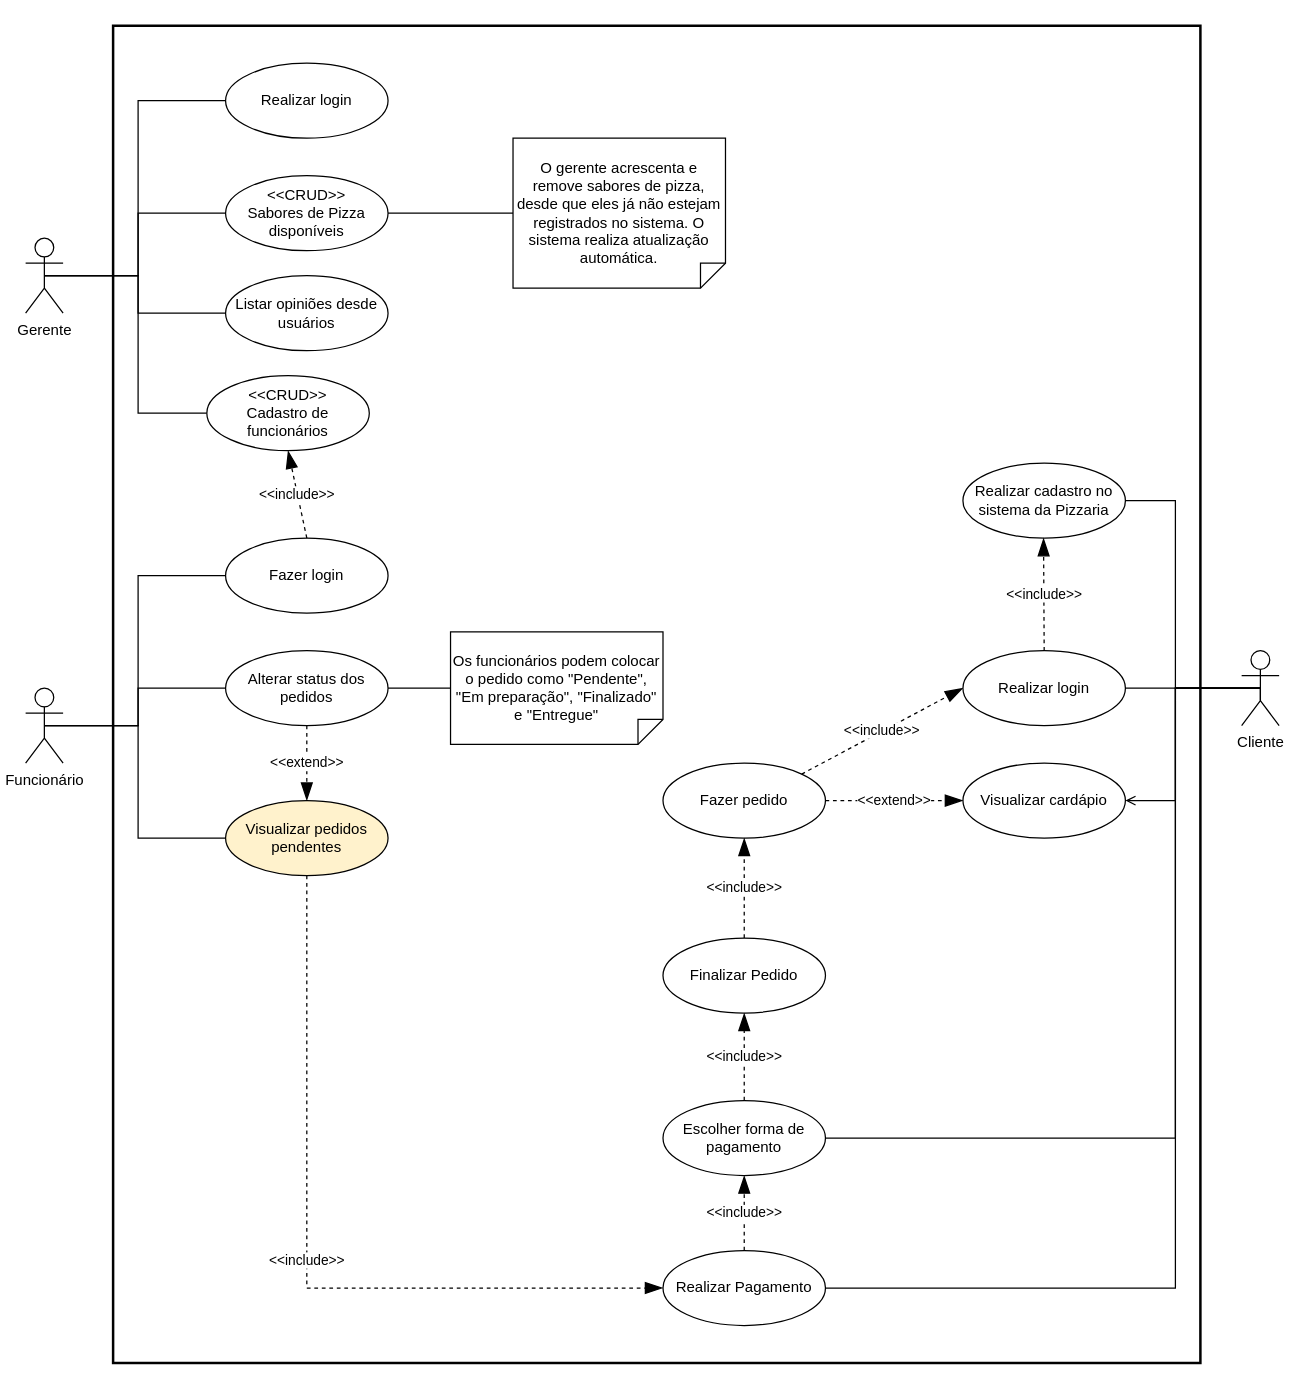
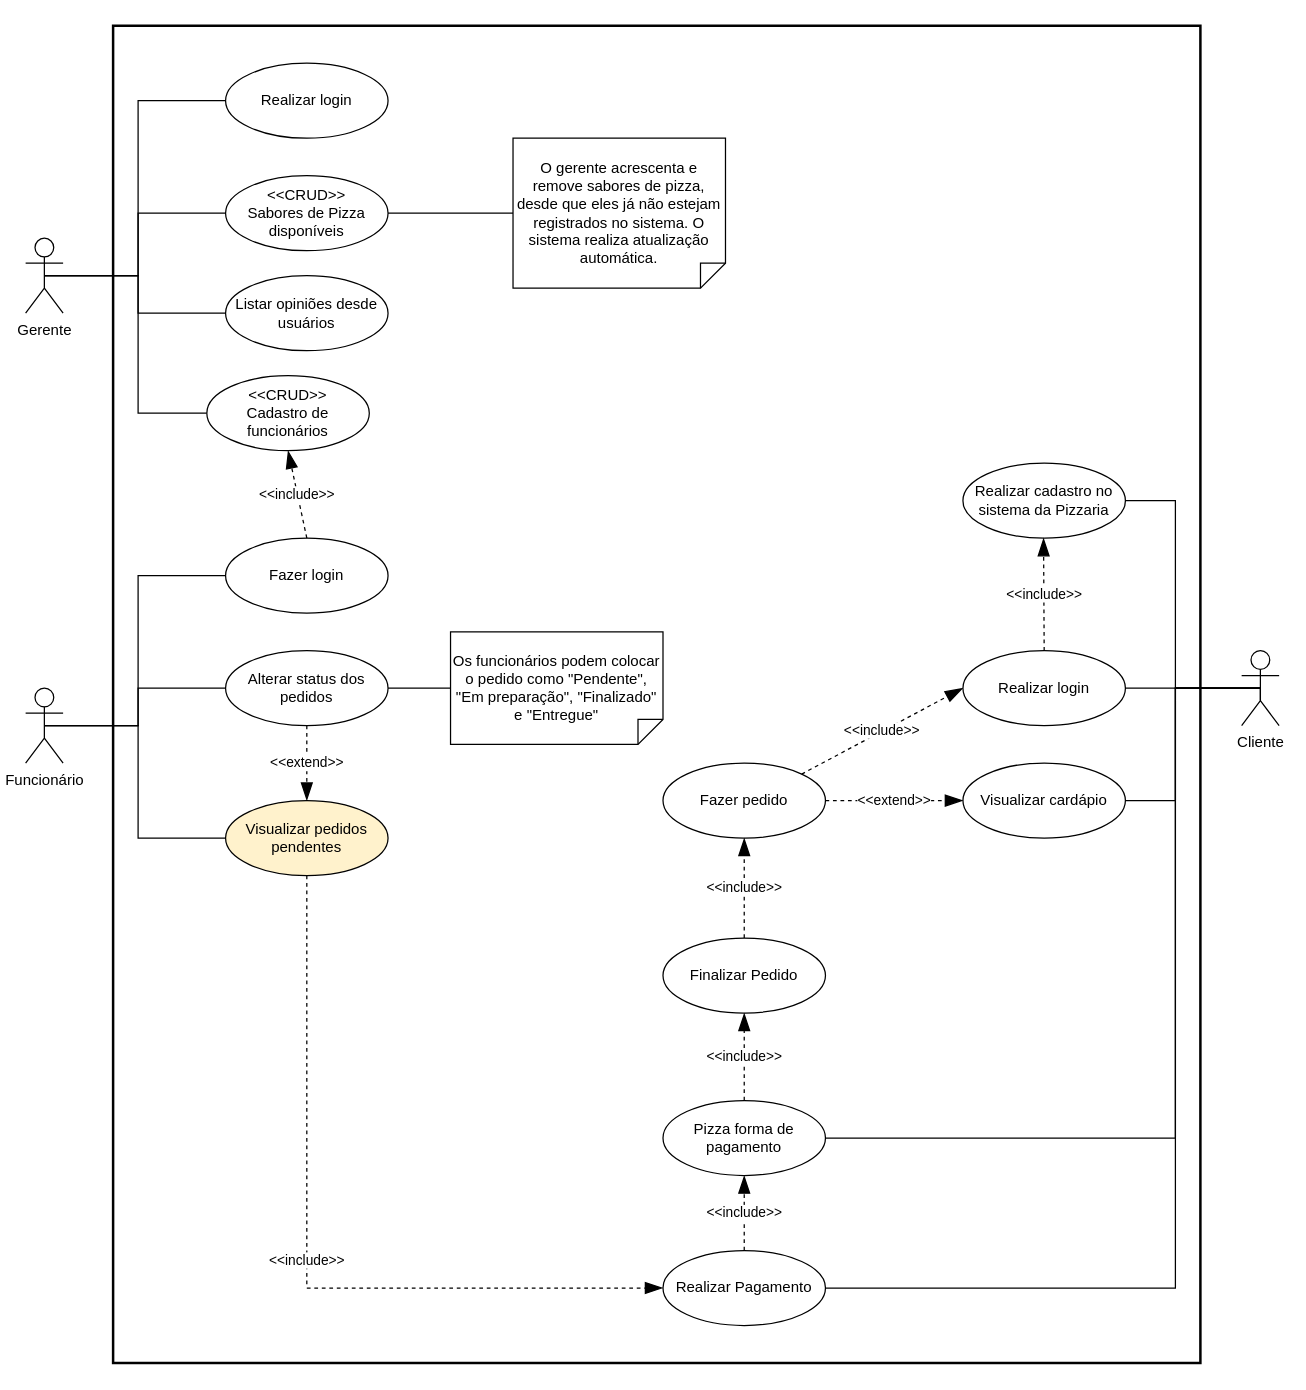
  <mxCell id="0" />
  <mxCell id="1" parent="0" />
  <mxCell id="2" style="edgeStyle=orthogonalEdgeStyle;rounded=0;orthogonalLoop=1;jettySize=auto;html=1;exitX=0.5;exitY=0.5;exitDx=0;exitDy=0;exitPerimeter=0;endArrow=none;endFill=0;" parent="1" source="5" target="9" edge="1"><mxGeometry relative="1" as="geometry"><Array as="points"><mxPoint x="110" y="220" /><mxPoint x="110" y="170" /></Array></mxGeometry></mxCell>
  <mxCell id="3" style="edgeStyle=orthogonalEdgeStyle;rounded=0;orthogonalLoop=1;jettySize=auto;html=1;exitX=0.5;exitY=0.5;exitDx=0;exitDy=0;exitPerimeter=0;entryX=0;entryY=0.5;entryDx=0;entryDy=0;endArrow=none;endFill=0;" parent="1" source="5" target="12" edge="1"><mxGeometry relative="1" as="geometry"><Array as="points"><mxPoint x="110" y="220" /><mxPoint x="110" y="330" /></Array></mxGeometry></mxCell>
  <mxCell id="4" style="edgeStyle=orthogonalEdgeStyle;rounded=0;orthogonalLoop=1;jettySize=auto;html=1;exitX=0.5;exitY=0.5;exitDx=0;exitDy=0;exitPerimeter=0;entryX=0;entryY=0.5;entryDx=0;entryDy=0;endArrow=none;endFill=0;" parent="1" source="5" target="13" edge="1"><mxGeometry relative="1" as="geometry"><Array as="points"><mxPoint x="110" y="220" /><mxPoint x="110" y="250" /></Array></mxGeometry></mxCell>
  <mxCell id="5" value="Gerente" style="shape=umlActor;verticalLabelPosition=bottom;verticalAlign=top;html=1;outlineConnect=0;" parent="1" vertex="1"><mxGeometry x="20" y="190" width="30" height="60" as="geometry" /></mxCell>
  <mxCell id="6" style="edgeStyle=orthogonalEdgeStyle;rounded=0;orthogonalLoop=1;jettySize=auto;html=1;exitX=0.5;exitY=0.5;exitDx=0;exitDy=0;exitPerimeter=0;endArrow=none;endFill=0;" parent="1" source="8" target="15" edge="1"><mxGeometry relative="1" as="geometry"><Array as="points"><mxPoint x="110" y="580" /><mxPoint x="110" y="670" /></Array></mxGeometry></mxCell>
  <mxCell id="7" style="edgeStyle=orthogonalEdgeStyle;rounded=0;orthogonalLoop=1;jettySize=auto;html=1;exitX=0.5;exitY=0.5;exitDx=0;exitDy=0;exitPerimeter=0;entryX=0;entryY=0.5;entryDx=0;entryDy=0;endArrow=none;endFill=0;" parent="1" source="8" target="20" edge="1"><mxGeometry relative="1" as="geometry"><Array as="points"><mxPoint x="110" y="580" /><mxPoint x="110" y="550" /></Array></mxGeometry></mxCell>
  <mxCell id="8" value="Funcionário" style="shape=umlActor;verticalLabelPosition=bottom;verticalAlign=top;html=1;outlineConnect=0;" parent="1" vertex="1"><mxGeometry x="20" y="550" width="30" height="60" as="geometry" /></mxCell>
  <mxCell id="9" value="&amp;lt;&amp;lt;CRUD&amp;gt;&amp;gt;&lt;br&gt;Sabores de Pizza disponíveis" style="ellipse;whiteSpace=wrap;html=1;align=center;" parent="1" vertex="1"><mxGeometry x="180" y="140" width="130" height="60" as="geometry" /></mxCell>
  <mxCell id="10" value="O gerente acrescenta e remove sabores de pizza, desde que eles já não estejam registrados no sistema. O sistema realiza atualização automática." style="shape=note;size=20;whiteSpace=wrap;html=1;direction=south;" parent="1" vertex="1"><mxGeometry x="410" y="110" width="170" height="120" as="geometry" /></mxCell>
  <mxCell id="11" style="edgeStyle=orthogonalEdgeStyle;rounded=0;orthogonalLoop=1;jettySize=auto;html=1;exitX=1;exitY=0.5;exitDx=0;exitDy=0;entryX=0.5;entryY=1;entryDx=0;entryDy=0;entryPerimeter=0;endArrow=none;endFill=0;" parent="1" source="9" target="10" edge="1"><mxGeometry relative="1" as="geometry" /></mxCell>
  <mxCell id="12" value="&amp;lt;&amp;lt;CRUD&amp;gt;&amp;gt;&lt;br&gt;Cadastro de funcionários" style="ellipse;whiteSpace=wrap;html=1;align=center;" parent="1" vertex="1"><mxGeometry x="165" y="300" width="130" height="60" as="geometry" /></mxCell>
  <mxCell id="13" value="Listar opiniões desde usuários" style="ellipse;whiteSpace=wrap;html=1;align=center;" parent="1" vertex="1"><mxGeometry x="180" y="220" width="130" height="60" as="geometry" /></mxCell>
  <mxCell id="14" value="Realizar login" style="ellipse;whiteSpace=wrap;html=1;align=center;" parent="1" vertex="1"><mxGeometry x="180" y="50" width="130" height="60" as="geometry" /></mxCell>
  <mxCell id="15" value="Visualizar pedidos pendentes" style="ellipse;whiteSpace=wrap;html=1;align=center;fillColor=#fff2cc;" parent="1" vertex="1"><mxGeometry x="180" y="640" width="130" height="60" as="geometry" /></mxCell>
  <mxCell id="16" style="edgeStyle=orthogonalEdgeStyle;rounded=0;orthogonalLoop=1;jettySize=auto;html=1;exitX=0.5;exitY=0.5;exitDx=0;exitDy=0;exitPerimeter=0;entryX=1;entryY=0.5;entryDx=0;entryDy=0;endArrow=none;endFill=0;" parent="1" source="19" target="28" edge="1"><mxGeometry relative="1" as="geometry"><Array as="points"><mxPoint x="940" y="550" /><mxPoint x="940" y="400" /></Array></mxGeometry></mxCell>
- <mxCell id="17" style="edgeStyle=orthogonalEdgeStyle;rounded=0;orthogonalLoop=1;jettySize=auto;html=1;exitX=0.5;exitY=0.5;exitDx=0;exitDy=0;exitPerimeter=0;entryX=1;entryY=0.5;entryDx=0;entryDy=0;endArrow=open;endFill=0;" parent="1" source="19" target="25" edge="1"><mxGeometry relative="1" as="geometry"><Array as="points"><mxPoint x="940" y="550" /><mxPoint x="940" y="640" /></Array></mxGeometry></mxCell>
+ <mxCell id="17" style="edgeStyle=orthogonalEdgeStyle;rounded=0;orthogonalLoop=1;jettySize=auto;html=1;exitX=0.5;exitY=0.5;exitDx=0;exitDy=0;exitPerimeter=0;entryX=1;entryY=0.5;entryDx=0;entryDy=0;endArrow=none;endFill=0;" parent="1" source="19" target="25" edge="1"><mxGeometry relative="1" as="geometry"><Array as="points"><mxPoint x="940" y="550" /><mxPoint x="940" y="640" /></Array></mxGeometry></mxCell>
  <mxCell id="18" style="edgeStyle=orthogonalEdgeStyle;rounded=0;orthogonalLoop=1;jettySize=auto;html=1;exitX=0.5;exitY=0.5;exitDx=0;exitDy=0;exitPerimeter=0;entryX=1;entryY=0.5;entryDx=0;entryDy=0;endArrow=none;endFill=0;" parent="1" source="19" target="38" edge="1"><mxGeometry relative="1" as="geometry"><Array as="points"><mxPoint x="940" y="550" /><mxPoint x="940" y="1030" /></Array></mxGeometry></mxCell>
  <mxCell id="19" value="Cliente" style="shape=umlActor;verticalLabelPosition=bottom;verticalAlign=top;html=1;outlineConnect=0;" parent="1" vertex="1"><mxGeometry x="993" y="520" width="30" height="60" as="geometry" /></mxCell>
  <mxCell id="20" value="Alterar status dos pedidos" style="ellipse;whiteSpace=wrap;html=1;align=center;" parent="1" vertex="1"><mxGeometry x="180" y="520" width="130" height="60" as="geometry" /></mxCell>
  <mxCell id="21" value="Fazer login" style="ellipse;whiteSpace=wrap;html=1;align=center;" parent="1" vertex="1"><mxGeometry x="180" y="430" width="130" height="60" as="geometry" /></mxCell>
  <mxCell id="22" style="edgeStyle=orthogonalEdgeStyle;rounded=0;orthogonalLoop=1;jettySize=auto;html=1;exitX=0;exitY=0.5;exitDx=0;exitDy=0;entryX=0.5;entryY=0.5;entryDx=0;entryDy=0;entryPerimeter=0;endArrow=none;endFill=0;" parent="1" source="14" target="5" edge="1"><mxGeometry relative="1" as="geometry"><Array as="points"><mxPoint x="110" y="80" /><mxPoint x="110" y="220" /></Array></mxGeometry></mxCell>
  <mxCell id="23" style="edgeStyle=orthogonalEdgeStyle;rounded=0;orthogonalLoop=1;jettySize=auto;html=1;exitX=0;exitY=0.5;exitDx=0;exitDy=0;entryX=0.5;entryY=0.5;entryDx=0;entryDy=0;entryPerimeter=0;endArrow=none;endFill=0;" parent="1" source="21" target="8" edge="1"><mxGeometry relative="1" as="geometry"><Array as="points"><mxPoint x="110" y="460" /><mxPoint x="110" y="580" /></Array></mxGeometry></mxCell>
  <mxCell id="24" value="&amp;lt;&amp;lt;include&amp;gt;&amp;gt;" style="endArrow=blockThin;endSize=12;dashed=1;html=1;rounded=0;exitX=0.5;exitY=0;exitDx=0;exitDy=0;entryX=0.5;entryY=1;entryDx=0;entryDy=0;endFill=1;" parent="1" source="21" target="12" edge="1"><mxGeometry width="160" relative="1" as="geometry"><mxPoint x="-10" y="320" as="sourcePoint" /><mxPoint x="150" y="320" as="targetPoint" /></mxGeometry></mxCell>
  <mxCell id="25" value="Visualizar cardápio" style="ellipse;whiteSpace=wrap;html=1;align=center;" parent="1" vertex="1"><mxGeometry x="770" y="610" width="130" height="60" as="geometry" /></mxCell>
  <mxCell id="26" value="Fazer pedido" style="ellipse;whiteSpace=wrap;html=1;align=center;" parent="1" vertex="1"><mxGeometry x="530" y="610" width="130" height="60" as="geometry" /></mxCell>
  <mxCell id="27" value="&amp;lt;&amp;lt;extend&amp;gt;&amp;gt;" style="endArrow=blockThin;endSize=12;dashed=1;html=1;rounded=0;exitX=1;exitY=0.5;exitDx=0;exitDy=0;endFill=1;" parent="1" source="26" edge="1"><mxGeometry width="160" relative="1" as="geometry"><mxPoint x="348" y="690" as="sourcePoint" /><mxPoint x="770" y="640" as="targetPoint" /></mxGeometry></mxCell>
  <mxCell id="28" value="Realizar cadastro no sistema da Pizzaria" style="ellipse;whiteSpace=wrap;html=1;align=center;" parent="1" vertex="1"><mxGeometry x="770" y="370" width="130" height="60" as="geometry" /></mxCell>
  <mxCell id="29" value="Realizar login" style="ellipse;whiteSpace=wrap;html=1;align=center;" parent="1" vertex="1"><mxGeometry x="770" y="520" width="130" height="60" as="geometry" /></mxCell>
  <mxCell id="30" style="edgeStyle=orthogonalEdgeStyle;rounded=0;orthogonalLoop=1;jettySize=auto;html=1;exitX=1;exitY=0.5;exitDx=0;exitDy=0;entryX=0.5;entryY=0.5;entryDx=0;entryDy=0;entryPerimeter=0;endArrow=none;endFill=0;" parent="1" source="29" target="19" edge="1"><mxGeometry relative="1" as="geometry"><Array as="points"><mxPoint x="900" y="550" /></Array></mxGeometry></mxCell>
  <mxCell id="31" value="&amp;lt;&amp;lt;include&amp;gt;&amp;gt;" style="endArrow=blockThin;endSize=12;dashed=1;html=1;rounded=0;exitX=0.5;exitY=0;exitDx=0;exitDy=0;entryX=0.5;entryY=1;entryDx=0;entryDy=0;endFill=1;" parent="1" source="29" edge="1"><mxGeometry width="160" relative="1" as="geometry"><mxPoint x="834.5" y="510" as="sourcePoint" /><mxPoint x="834.5" y="430" as="targetPoint" /></mxGeometry></mxCell>
  <mxCell id="32" value="&amp;lt;&amp;lt;include&amp;gt;&amp;gt;" style="endArrow=blockThin;endSize=12;dashed=1;html=1;rounded=0;exitX=1;exitY=0;exitDx=0;exitDy=0;endFill=1;" parent="1" source="26" edge="1"><mxGeometry width="160" relative="1" as="geometry"><mxPoint x="690.5" y="595" as="sourcePoint" /><mxPoint x="770" y="550" as="targetPoint" /></mxGeometry></mxCell>
  <mxCell id="33" value="Finalizar Pedido" style="ellipse;whiteSpace=wrap;html=1;align=center;" parent="1" vertex="1"><mxGeometry x="530" y="750" width="130" height="60" as="geometry" /></mxCell>
  <mxCell id="34" value="&amp;lt;&amp;lt;include&amp;gt;&amp;gt;" style="endArrow=blockThin;endSize=12;dashed=1;html=1;rounded=0;endFill=1;entryX=0.5;entryY=1;entryDx=0;entryDy=0;exitX=0.5;exitY=0;exitDx=0;exitDy=0;" parent="1" source="33" target="26" edge="1"><mxGeometry width="160" relative="1" as="geometry"><mxPoint x="720" y="740" as="sourcePoint" /><mxPoint x="605" y="750" as="targetPoint" /></mxGeometry></mxCell>
- <mxCell id="35" value="Escolher forma de pagamento" style="ellipse;whiteSpace=wrap;html=1;align=center;" parent="1" vertex="1"><mxGeometry x="530" y="880" width="130" height="60" as="geometry" /></mxCell>
+ <mxCell id="35" value="Pizza forma de pagamento" style="ellipse;whiteSpace=wrap;html=1;align=center;" parent="1" vertex="1"><mxGeometry x="530" y="880" width="130" height="60" as="geometry" /></mxCell>
  <mxCell id="36" style="edgeStyle=orthogonalEdgeStyle;rounded=0;orthogonalLoop=1;jettySize=auto;html=1;endArrow=none;endFill=0;" parent="1" edge="1"><mxGeometry relative="1" as="geometry"><mxPoint x="660" y="910" as="sourcePoint" /><mxPoint x="1008" y="560" as="targetPoint" /><Array as="points"><mxPoint x="940" y="910" /><mxPoint x="940" y="550" /><mxPoint x="1008" y="550" /></Array></mxGeometry></mxCell>
  <mxCell id="37" value="&amp;lt;&amp;lt;include&amp;gt;&amp;gt;" style="endArrow=blockThin;endSize=12;dashed=1;html=1;rounded=0;endFill=1;entryX=0.5;entryY=1;entryDx=0;entryDy=0;exitX=0.5;exitY=0;exitDx=0;exitDy=0;" parent="1" source="35" target="33" edge="1"><mxGeometry width="160" relative="1" as="geometry"><mxPoint x="690" y="840" as="sourcePoint" /><mxPoint x="605" y="760" as="targetPoint" /></mxGeometry></mxCell>
  <mxCell id="38" value="Realizar Pagamento" style="ellipse;whiteSpace=wrap;html=1;align=center;" parent="1" vertex="1"><mxGeometry x="530" y="1000" width="130" height="60" as="geometry" /></mxCell>
  <mxCell id="39" value="&amp;lt;&amp;lt;include&amp;gt;&amp;gt;" style="endArrow=blockThin;endSize=12;dashed=1;html=1;rounded=0;exitX=0.5;exitY=0;exitDx=0;exitDy=0;endFill=1;entryX=0.5;entryY=1;entryDx=0;entryDy=0;" parent="1" source="38" target="35" edge="1"><mxGeometry width="160" relative="1" as="geometry"><mxPoint x="480" y="940" as="sourcePoint" /><mxPoint x="480" y="1010" as="targetPoint" /></mxGeometry></mxCell>
  <mxCell id="40" value="Os funcionários podem colocar o pedido como &quot;Pendente&quot;, &quot;Em preparação&quot;, &quot;Finalizado&quot; e &quot;Entregue&quot;" style="shape=note;size=20;whiteSpace=wrap;html=1;direction=south;" parent="1" vertex="1"><mxGeometry x="360" y="505" width="170" height="90" as="geometry" /></mxCell>
  <mxCell id="41" style="edgeStyle=orthogonalEdgeStyle;rounded=0;orthogonalLoop=1;jettySize=auto;html=1;exitX=1;exitY=0.5;exitDx=0;exitDy=0;entryX=0.5;entryY=1;entryDx=0;entryDy=0;entryPerimeter=0;endArrow=none;endFill=0;" parent="1" source="20" target="40" edge="1"><mxGeometry relative="1" as="geometry" /></mxCell>
  <mxCell id="42" value="&amp;lt;&amp;lt;extend&amp;gt;&amp;gt;" style="endArrow=blockThin;endSize=12;dashed=1;html=1;rounded=0;endFill=1;entryX=0.5;entryY=0;entryDx=0;entryDy=0;exitX=0.5;exitY=1;exitDx=0;exitDy=0;" parent="1" source="20" target="15" edge="1"><mxGeometry width="160" relative="1" as="geometry"><mxPoint x="330" y="670" as="sourcePoint" /><mxPoint x="330" y="590" as="targetPoint" /></mxGeometry></mxCell>
  <mxCell id="43" value="&amp;lt;&amp;lt;include&amp;gt;&amp;gt;" style="endArrow=blockThin;endSize=12;dashed=1;html=1;rounded=0;endFill=1;entryX=0;entryY=0.5;entryDx=0;entryDy=0;exitX=0.5;exitY=1;exitDx=0;exitDy=0;edgeStyle=orthogonalEdgeStyle;" parent="1" source="15" target="38" edge="1"><mxGeometry width="160" relative="1" as="geometry"><mxPoint x="320" y="760" as="sourcePoint" /><mxPoint x="320" y="680" as="targetPoint" /></mxGeometry></mxCell>
  <mxCell id="44" value="" style="whiteSpace=wrap;html=1;fillColor=none;strokeWidth=2;imageAspect=0;" vertex="1" parent="1"><mxGeometry x="90" y="20" width="870" height="1070" as="geometry" /></mxCell>
